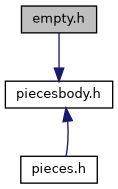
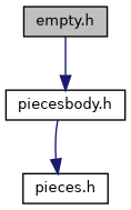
  digraph {
    node [color=black fillcolor=white fontname=Helvetica fontsize=10 shape=record style=filled]
    edge [color=midnightblue fontname=Helvetica fontsize=10 labelfontname=Helvetica labelfontsize=10 style=solid]
    n1 [fillcolor=grey75 fontcolor=black height=0.2 label="empty.h" width=0.4]
    n2 [height=0.2 label="piecesbody.h" width=0.4]
    n3 [height=0.2 label="pieces.h" width=0.4]
    n1 -> n2
-   n3 -> n2
+   n2 -> n3
  }
